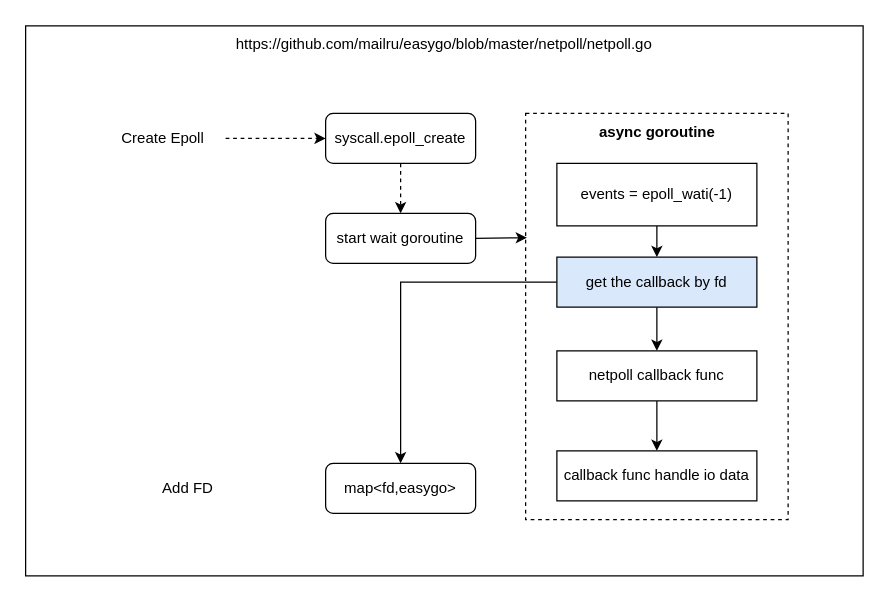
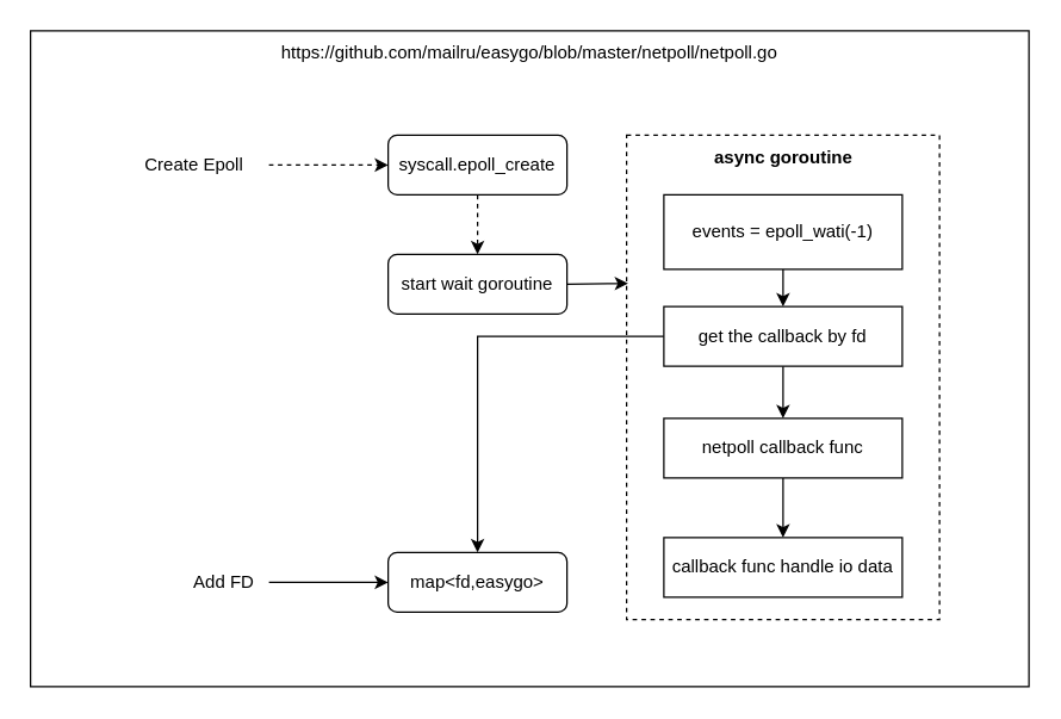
  <mxCell id="0" />
  <mxCell id="1" parent="0" />
  <mxCell id="2" value="" style="rounded=0;whiteSpace=wrap;html=1;" vertex="1" parent="1"><mxGeometry x="20" y="20" width="670" height="440" as="geometry" /></mxCell>
  <mxCell id="3" value="" style="rounded=0;whiteSpace=wrap;html=1;dashed=1;" vertex="1" parent="1"><mxGeometry x="420" y="90" width="210" height="325" as="geometry" /></mxCell>
  <mxCell id="4" style="edgeStyle=orthogonalEdgeStyle;rounded=0;orthogonalLoop=1;jettySize=auto;html=1;exitX=1;exitY=0.5;exitDx=0;exitDy=0;entryX=0;entryY=0.5;entryDx=0;entryDy=0;dashed=1;" edge="1" parent="1" source="5" target="10"><mxGeometry relative="1" as="geometry" /></mxCell>
  <mxCell id="5" value="Create Epoll" style="text;html=1;strokeColor=none;fillColor=none;align=center;verticalAlign=middle;whiteSpace=wrap;rounded=0;" vertex="1" parent="1"><mxGeometry x="80" y="95" width="100" height="30" as="geometry" /></mxCell>
+ <mxCell id="6" style="edgeStyle=orthogonalEdgeStyle;rounded=0;orthogonalLoop=1;jettySize=auto;html=1;exitX=1;exitY=0.5;exitDx=0;exitDy=0;entryX=0;entryY=0.5;entryDx=0;entryDy=0;" edge="1" parent="1" source="7" target="8"><mxGeometry relative="1" as="geometry" /></mxCell>
  <mxCell id="7" value="Add FD" style="text;html=1;strokeColor=none;fillColor=none;align=center;verticalAlign=middle;whiteSpace=wrap;rounded=0;" vertex="1" parent="1"><mxGeometry x="120" y="375" width="60" height="30" as="geometry" /></mxCell>
  <mxCell id="8" value="map&amp;lt;fd,easygo&amp;gt;" style="rounded=1;whiteSpace=wrap;html=1;" vertex="1" parent="1"><mxGeometry x="260" y="370" width="120" height="40" as="geometry" /></mxCell>
  <mxCell id="9" style="edgeStyle=orthogonalEdgeStyle;rounded=0;orthogonalLoop=1;jettySize=auto;html=1;exitX=0.5;exitY=1;exitDx=0;exitDy=0;dashed=1;" edge="1" parent="1" source="10" target="12"><mxGeometry relative="1" as="geometry" /></mxCell>
  <mxCell id="10" value="syscall.epoll_create" style="rounded=1;whiteSpace=wrap;html=1;" vertex="1" parent="1"><mxGeometry x="260" y="90" width="120" height="40" as="geometry" /></mxCell>
  <mxCell id="11" style="edgeStyle=orthogonalEdgeStyle;rounded=0;orthogonalLoop=1;jettySize=auto;html=1;exitX=1;exitY=0.5;exitDx=0;exitDy=0;entryX=0.005;entryY=0.306;entryDx=0;entryDy=0;entryPerimeter=0;" edge="1" parent="1" source="12"><mxGeometry relative="1" as="geometry"><mxPoint x="421.05" y="189.45" as="targetPoint" /></mxGeometry></mxCell>
  <mxCell id="12" value="start wait goroutine" style="rounded=1;whiteSpace=wrap;html=1;" vertex="1" parent="1"><mxGeometry x="260" y="170" width="120" height="40" as="geometry" /></mxCell>
  <mxCell id="13" style="edgeStyle=orthogonalEdgeStyle;rounded=0;orthogonalLoop=1;jettySize=auto;html=1;exitX=0.5;exitY=1;exitDx=0;exitDy=0;strokeColor=none;" edge="1" parent="1" source="15" target="18"><mxGeometry relative="1" as="geometry" /></mxCell>
  <mxCell id="14" style="edgeStyle=orthogonalEdgeStyle;rounded=0;orthogonalLoop=1;jettySize=auto;html=1;exitX=0.5;exitY=1;exitDx=0;exitDy=0;" edge="1" parent="1" source="15" target="18"><mxGeometry relative="1" as="geometry" /></mxCell>
  <mxCell id="15" value="events = epoll_wati(-1)" style="rounded=0;whiteSpace=wrap;html=1;" vertex="1" parent="1"><mxGeometry x="445" y="130" width="160" height="50" as="geometry" /></mxCell>
  <mxCell id="16" style="edgeStyle=orthogonalEdgeStyle;rounded=0;orthogonalLoop=1;jettySize=auto;html=1;exitX=0.5;exitY=1;exitDx=0;exitDy=0;" edge="1" parent="1" source="18" target="20"><mxGeometry relative="1" as="geometry" /></mxCell>
  <mxCell id="17" style="edgeStyle=orthogonalEdgeStyle;rounded=0;orthogonalLoop=1;jettySize=auto;html=1;exitX=0;exitY=0.5;exitDx=0;exitDy=0;" edge="1" parent="1" source="18" target="8"><mxGeometry relative="1" as="geometry" /></mxCell>
- <mxCell id="18" value="get the callback by fd" style="rounded=0;whiteSpace=wrap;html=1;fillColor=#dae8fc;" vertex="1" parent="1"><mxGeometry x="445" y="205" width="160" height="40" as="geometry" /></mxCell>
+ <mxCell id="18" value="get the callback by fd" style="rounded=0;whiteSpace=wrap;html=1;" vertex="1" parent="1"><mxGeometry x="445" y="205" width="160" height="40" as="geometry" /></mxCell>
  <mxCell id="19" style="edgeStyle=orthogonalEdgeStyle;rounded=0;orthogonalLoop=1;jettySize=auto;html=1;exitX=0.5;exitY=1;exitDx=0;exitDy=0;" edge="1" parent="1" source="20" target="21"><mxGeometry relative="1" as="geometry" /></mxCell>
  <mxCell id="20" value="netpoll callback func" style="rounded=0;whiteSpace=wrap;html=1;" vertex="1" parent="1"><mxGeometry x="445" y="280" width="160" height="40" as="geometry" /></mxCell>
  <mxCell id="21" value="callback func handle io data" style="rounded=0;whiteSpace=wrap;html=1;" vertex="1" parent="1"><mxGeometry x="445" y="360" width="160" height="40" as="geometry" /></mxCell>
  <mxCell id="22" value="&lt;b&gt;async goroutine&lt;/b&gt;" style="text;html=1;strokeColor=none;fillColor=none;align=center;verticalAlign=middle;whiteSpace=wrap;rounded=0;" vertex="1" parent="1"><mxGeometry x="472.5" y="90" width="105" height="30" as="geometry" /></mxCell>
  <mxCell id="23" value="https://github.com/mailru/easygo/blob/master/netpoll/netpoll.go" style="text;html=1;strokeColor=none;fillColor=none;align=center;verticalAlign=middle;whiteSpace=wrap;rounded=0;" vertex="1" parent="1"><mxGeometry x="245" y="20" width="220" height="30" as="geometry" /></mxCell>
